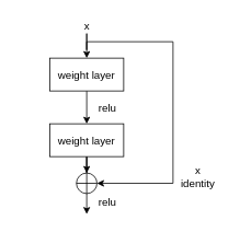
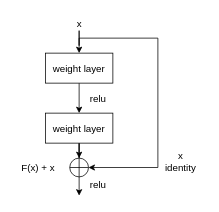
  <mxCell id="0" />
  <mxCell id="1" parent="0" />
  <mxCell id="2" value="" style="edgeStyle=orthogonalEdgeStyle;rounded=0;orthogonalLoop=1;jettySize=auto;html=1;fontSize=13;" edge="1" parent="1" source="3" target="5"><mxGeometry relative="1" as="geometry" /></mxCell>
  <mxCell id="3" value="weight layer" style="rounded=0;whiteSpace=wrap;html=1;fontSize=13;" vertex="1" parent="1"><mxGeometry x="60" y="70" width="90" height="40" as="geometry" /></mxCell>
  <mxCell id="4" style="edgeStyle=orthogonalEdgeStyle;rounded=0;orthogonalLoop=1;jettySize=auto;html=1;entryX=0.5;entryY=0;entryDx=0;entryDy=0;entryPerimeter=0;fontSize=13;" edge="1" parent="1" source="5" target="11"><mxGeometry relative="1" as="geometry" /></mxCell>
  <mxCell id="5" value="weight layer" style="rounded=0;whiteSpace=wrap;html=1;fontSize=13;" vertex="1" parent="1"><mxGeometry x="60" y="150" width="90" height="40" as="geometry" /></mxCell>
  <mxCell id="6" value="relu" style="text;html=1;align=center;verticalAlign=middle;resizable=0;points=[];autosize=1;strokeColor=none;fontSize=13;" vertex="1" parent="1"><mxGeometry x="110" y="120" width="40" height="20" as="geometry" /></mxCell>
  <mxCell id="7" style="edgeStyle=orthogonalEdgeStyle;rounded=0;orthogonalLoop=1;jettySize=auto;html=1;fontSize=13;" edge="1" parent="1" source="9" target="3"><mxGeometry relative="1" as="geometry" /></mxCell>
  <mxCell id="8" style="edgeStyle=orthogonalEdgeStyle;rounded=0;orthogonalLoop=1;jettySize=auto;html=1;entryX=1;entryY=0.5;entryDx=0;entryDy=0;entryPerimeter=0;fontSize=13;" edge="1" parent="1" source="9" target="11"><mxGeometry relative="1" as="geometry"><Array as="points"><mxPoint x="105" y="50" /><mxPoint x="210" y="50" /><mxPoint x="210" y="223" /></Array></mxGeometry></mxCell>
  <mxCell id="9" value="x" style="text;html=1;align=center;verticalAlign=middle;resizable=0;points=[];autosize=1;strokeColor=none;fontSize=13;" vertex="1" parent="1"><mxGeometry x="95" y="20" width="20" height="20" as="geometry" /></mxCell>
  <mxCell id="10" style="edgeStyle=orthogonalEdgeStyle;rounded=0;orthogonalLoop=1;jettySize=auto;html=1;fontSize=13;" edge="1" parent="1" source="11"><mxGeometry relative="1" as="geometry"><mxPoint x="105" y="260" as="targetPoint" /></mxGeometry></mxCell>
  <mxCell id="11" value="" style="verticalLabelPosition=bottom;verticalAlign=top;html=1;shape=mxgraph.flowchart.summing_function;fontSize=13;" vertex="1" parent="1"><mxGeometry x="92.5" y="210" width="25" height="25" as="geometry" /></mxCell>
+ <mxCell id="12" value="F(x) + x" style="text;html=1;align=center;verticalAlign=middle;resizable=0;points=[];autosize=1;strokeColor=none;fontSize=13;" vertex="1" parent="1"><mxGeometry x="20" y="212.5" width="60" height="20" as="geometry" /></mxCell>
  <mxCell id="13" value="relu" style="text;html=1;align=center;verticalAlign=middle;resizable=0;points=[];autosize=1;strokeColor=none;fontSize=13;" vertex="1" parent="1"><mxGeometry x="110" y="235" width="40" height="20" as="geometry" /></mxCell>
  <mxCell id="14" value="x&lt;br style=&quot;font-size: 13px;&quot;&gt;identity" style="text;html=1;align=center;verticalAlign=middle;resizable=0;points=[];autosize=1;strokeColor=none;fontSize=13;" vertex="1" parent="1"><mxGeometry x="210" y="195" width="60" height="40" as="geometry" /></mxCell>
